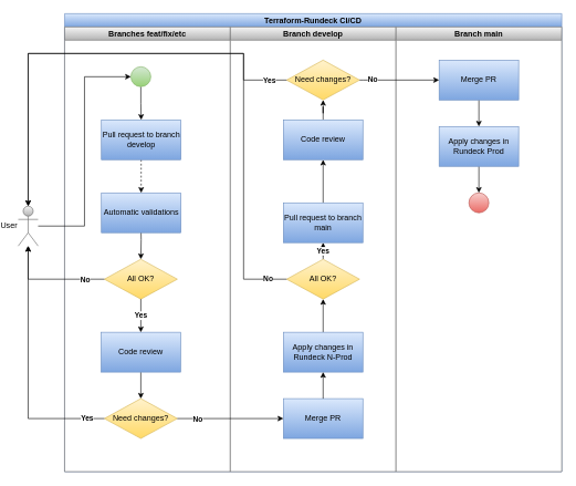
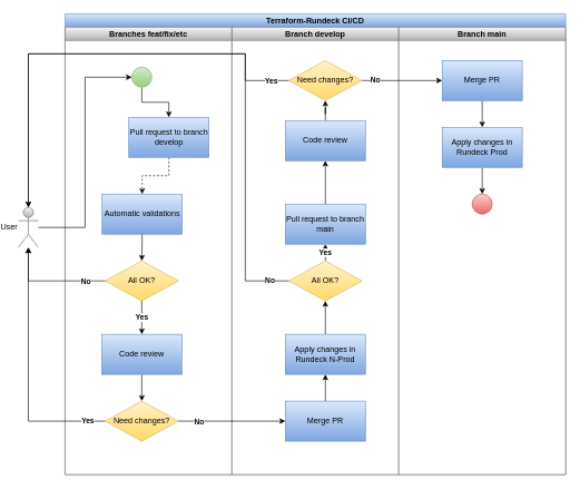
  <mxCell id="0" />
  <mxCell id="1" parent="0" />
  <mxCell id="2" value="Terraform-Rundeck CI/CD" style="swimlane;childLayout=stackLayout;resizeParent=1;resizeParentMax=0;startSize=20;fillColor=#dae8fc;gradientColor=#7ea6e0;strokeColor=#6c8ebf;" parent="1" vertex="1"><mxGeometry x="90" y="20" width="750" height="690" as="geometry" /></mxCell>
  <mxCell id="3" style="edgeStyle=orthogonalEdgeStyle;rounded=0;orthogonalLoop=1;jettySize=auto;html=1;entryX=0;entryY=0.5;entryDx=0;entryDy=0;" parent="2" source="16" target="18" edge="1"><mxGeometry relative="1" as="geometry" /></mxCell>
  <mxCell id="4" value="No" style="edgeLabel;html=1;align=center;verticalAlign=middle;resizable=0;points=[];fontStyle=1" parent="3" vertex="1" connectable="0"><mxGeometry x="-0.792" y="2" relative="1" as="geometry"><mxPoint x="14" y="2" as="offset" /></mxGeometry></mxCell>
  <mxCell id="5" value="Branches feat/fix/etc" style="swimlane;startSize=20;fillColor=#f5f5f5;gradientColor=#b3b3b3;strokeColor=#666666;swimlaneFillColor=default;" parent="2" vertex="1"><mxGeometry y="20" width="250" height="670" as="geometry"><mxRectangle y="20" width="30" height="670" as="alternateBounds" /></mxGeometry></mxCell>
  <mxCell id="6" style="edgeStyle=orthogonalEdgeStyle;rounded=0;orthogonalLoop=1;jettySize=auto;html=1;" parent="5" source="7" target="15" edge="1"><mxGeometry relative="1" as="geometry" /></mxCell>
  <mxCell id="7" value="" style="ellipse;whiteSpace=wrap;html=1;aspect=fixed;fillColor=#d5e8d4;gradientColor=#97d077;strokeColor=#82b366;" parent="5" vertex="1"><mxGeometry x="100" y="60" width="30" height="30" as="geometry" /></mxCell>
  <mxCell id="8" style="edgeStyle=orthogonalEdgeStyle;rounded=0;orthogonalLoop=1;jettySize=auto;html=1;" parent="5" target="9" edge="1"><mxGeometry relative="1" as="geometry"><mxPoint x="115" y="290" as="sourcePoint" /></mxGeometry></mxCell>
  <mxCell id="9" value="All OK?" style="rhombus;whiteSpace=wrap;html=1;fillColor=#fff2cc;gradientColor=#ffd966;strokeColor=#d6b656;" parent="5" vertex="1"><mxGeometry x="60" y="350" width="110" height="60" as="geometry" /></mxCell>
  <mxCell id="10" style="edgeStyle=orthogonalEdgeStyle;rounded=0;orthogonalLoop=1;jettySize=auto;html=1;" parent="5" source="11" target="16" edge="1"><mxGeometry relative="1" as="geometry" /></mxCell>
  <mxCell id="11" value="Code review" style="whiteSpace=wrap;html=1;fillColor=#dae8fc;gradientColor=#7ea6e0;strokeColor=#6c8ebf;" parent="5" vertex="1"><mxGeometry x="55" y="460" width="120" height="60" as="geometry" /></mxCell>
  <mxCell id="12" value="Yes" style="edgeStyle=orthogonalEdgeStyle;rounded=0;orthogonalLoop=1;jettySize=auto;html=1;fontStyle=1" parent="5" source="9" target="11" edge="1"><mxGeometry relative="1" as="geometry" /></mxCell>
  <mxCell id="13" value="Automatic validations" style="whiteSpace=wrap;html=1;fillColor=#dae8fc;gradientColor=#7ea6e0;strokeColor=#6c8ebf;" parent="5" vertex="1"><mxGeometry x="55.5" y="250" width="120" height="60" as="geometry" /></mxCell>
  <mxCell id="14" style="edgeStyle=orthogonalEdgeStyle;rounded=0;orthogonalLoop=1;jettySize=auto;html=1;dashed=1;" parent="5" source="15" target="13" edge="1"><mxGeometry relative="1" as="geometry" /></mxCell>
- <mxCell id="15" value="Pull request to branch develop" style="whiteSpace=wrap;html=1;fillColor=#dae8fc;gradientColor=#7ea6e0;strokeColor=#6c8ebf;" parent="5" vertex="1"><mxGeometry x="55.5" y="140" width="120" height="60" as="geometry" /></mxCell>
+ <mxCell id="15" value="Pull request to branch develop" style="whiteSpace=wrap;html=1;fillColor=#dae8fc;gradientColor=#7ea6e0;strokeColor=#6c8ebf;" parent="5" vertex="1"><mxGeometry x="95.5" y="135" width="120" height="60" as="geometry" /></mxCell>
  <mxCell id="16" value="Need changes?" style="rhombus;whiteSpace=wrap;html=1;fillColor=#fff2cc;gradientColor=#ffd966;strokeColor=#d6b656;" parent="5" vertex="1"><mxGeometry x="60" y="560" width="110" height="60" as="geometry" /></mxCell>
  <mxCell id="17" value="Branch develop" style="swimlane;startSize=20;fillColor=#f5f5f5;gradientColor=#b3b3b3;strokeColor=#666666;swimlaneFillColor=default;" parent="2" vertex="1"><mxGeometry x="250" y="20" width="250" height="670" as="geometry" /></mxCell>
  <mxCell id="18" value="Merge PR" style="whiteSpace=wrap;html=1;fillColor=#dae8fc;gradientColor=#7ea6e0;strokeColor=#6c8ebf;" parent="17" vertex="1"><mxGeometry x="80" y="560" width="120" height="60" as="geometry" /></mxCell>
  <mxCell id="19" style="edgeStyle=orthogonalEdgeStyle;rounded=0;orthogonalLoop=1;jettySize=auto;html=1;" parent="17" source="20" target="23" edge="1"><mxGeometry relative="1" as="geometry" /></mxCell>
  <mxCell id="20" value="Apply changes in Rundeck N-Prod" style="whiteSpace=wrap;html=1;fillColor=#dae8fc;gradientColor=#7ea6e0;strokeColor=#6c8ebf;" parent="17" vertex="1"><mxGeometry x="80" y="460" width="120" height="60" as="geometry" /></mxCell>
  <mxCell id="21" value="" style="edgeStyle=orthogonalEdgeStyle;rounded=0;orthogonalLoop=1;jettySize=auto;html=1;" parent="17" source="18" target="20" edge="1"><mxGeometry relative="1" as="geometry" /></mxCell>
  <mxCell id="22" value="Yes" style="edgeStyle=orthogonalEdgeStyle;rounded=0;orthogonalLoop=1;jettySize=auto;html=1;entryX=0.5;entryY=1;entryDx=0;entryDy=0;fontStyle=1" parent="17" source="23" target="25" edge="1"><mxGeometry relative="1" as="geometry" /></mxCell>
  <mxCell id="23" value="All OK?" style="rhombus;whiteSpace=wrap;html=1;fillColor=#fff2cc;gradientColor=#ffd966;strokeColor=#d6b656;" parent="17" vertex="1"><mxGeometry x="85" y="350" width="110" height="60" as="geometry" /></mxCell>
  <mxCell id="24" style="edgeStyle=orthogonalEdgeStyle;rounded=0;orthogonalLoop=1;jettySize=auto;html=1;entryX=0.5;entryY=1;entryDx=0;entryDy=0;" parent="17" source="25" target="27" edge="1"><mxGeometry relative="1" as="geometry" /></mxCell>
  <mxCell id="25" value="Pull request to branch main" style="whiteSpace=wrap;html=1;fillColor=#dae8fc;gradientColor=#7ea6e0;strokeColor=#6c8ebf;" parent="17" vertex="1"><mxGeometry x="80" y="265" width="120" height="60" as="geometry" /></mxCell>
  <mxCell id="26" style="edgeStyle=orthogonalEdgeStyle;rounded=0;orthogonalLoop=1;jettySize=auto;html=1;" parent="17" source="27" target="28" edge="1"><mxGeometry relative="1" as="geometry" /></mxCell>
  <mxCell id="27" value="Code review" style="whiteSpace=wrap;html=1;fillColor=#dae8fc;gradientColor=#7ea6e0;strokeColor=#6c8ebf;" parent="17" vertex="1"><mxGeometry x="80" y="140" width="120" height="60" as="geometry" /></mxCell>
  <mxCell id="28" value="Need changes?" style="rhombus;whiteSpace=wrap;html=1;fillColor=#fff2cc;gradientColor=#ffd966;strokeColor=#d6b656;" parent="17" vertex="1"><mxGeometry x="85" y="50" width="110" height="60" as="geometry" /></mxCell>
  <mxCell id="29" value="Branch main" style="swimlane;startSize=20;fillColor=#f5f5f5;gradientColor=#b3b3b3;strokeColor=#666666;swimlaneFillColor=default;" parent="2" vertex="1"><mxGeometry x="500" y="20" width="250" height="670" as="geometry" /></mxCell>
  <mxCell id="30" style="edgeStyle=orthogonalEdgeStyle;rounded=0;orthogonalLoop=1;jettySize=auto;html=1;entryX=0.5;entryY=0;entryDx=0;entryDy=0;" parent="29" source="31" target="33" edge="1"><mxGeometry relative="1" as="geometry" /></mxCell>
  <mxCell id="31" value="Merge PR" style="whiteSpace=wrap;html=1;fillColor=#dae8fc;gradientColor=#7ea6e0;strokeColor=#6c8ebf;" parent="29" vertex="1"><mxGeometry x="65" y="50" width="120" height="60" as="geometry" /></mxCell>
  <mxCell id="32" style="edgeStyle=orthogonalEdgeStyle;rounded=0;orthogonalLoop=1;jettySize=auto;html=1;" parent="29" source="33" target="34" edge="1"><mxGeometry relative="1" as="geometry" /></mxCell>
  <mxCell id="33" value="Apply changes in Rundeck Prod" style="whiteSpace=wrap;html=1;fillColor=#dae8fc;gradientColor=#7ea6e0;strokeColor=#6c8ebf;" parent="29" vertex="1"><mxGeometry x="65" y="150" width="120" height="60" as="geometry" /></mxCell>
  <mxCell id="34" value="" style="ellipse;whiteSpace=wrap;html=1;aspect=fixed;fillColor=#f8cecc;gradientColor=#ea6b66;strokeColor=#b85450;" parent="29" vertex="1"><mxGeometry x="110" y="250" width="30" height="30" as="geometry" /></mxCell>
  <mxCell id="35" value="No" style="edgeStyle=orthogonalEdgeStyle;rounded=0;orthogonalLoop=1;jettySize=auto;html=1;fontStyle=1" parent="2" source="28" target="31" edge="1"><mxGeometry x="-0.661" relative="1" as="geometry"><Array as="points"><mxPoint x="450" y="100" /><mxPoint x="450" y="100" /></Array><mxPoint as="offset" /></mxGeometry></mxCell>
  <mxCell id="36" style="edgeStyle=orthogonalEdgeStyle;rounded=0;orthogonalLoop=1;jettySize=auto;html=1;" edge="1" parent="2" source="16" target="18"><mxGeometry relative="1" as="geometry" /></mxCell>
  <mxCell id="37" value="No" style="edgeLabel;html=1;align=center;verticalAlign=middle;resizable=0;points=[];fontStyle=1" vertex="1" connectable="0" parent="36"><mxGeometry x="-0.725" y="-3" relative="1" as="geometry"><mxPoint x="8" y="-3" as="offset" /></mxGeometry></mxCell>
  <mxCell id="38" style="edgeStyle=orthogonalEdgeStyle;rounded=0;orthogonalLoop=1;jettySize=auto;html=1;entryX=0;entryY=0.5;entryDx=0;entryDy=0;" parent="1" source="46" target="7" edge="1"><mxGeometry relative="1" as="geometry" /></mxCell>
  <mxCell id="39" style="edgeStyle=orthogonalEdgeStyle;rounded=0;orthogonalLoop=1;jettySize=auto;html=1;" parent="1" source="16" target="46" edge="1"><mxGeometry relative="1" as="geometry" /></mxCell>
  <mxCell id="40" value="Yes" style="edgeLabel;html=1;align=center;verticalAlign=middle;resizable=0;points=[];fontStyle=1" parent="39" vertex="1" connectable="0"><mxGeometry x="-0.857" y="-1" relative="1" as="geometry"><mxPoint as="offset" /></mxGeometry></mxCell>
  <mxCell id="41" style="edgeStyle=orthogonalEdgeStyle;rounded=0;orthogonalLoop=1;jettySize=auto;html=1;" parent="1" source="9" target="46" edge="1"><mxGeometry relative="1" as="geometry" /></mxCell>
  <mxCell id="42" value="No" style="edgeLabel;html=1;align=center;verticalAlign=middle;resizable=0;points=[];fontStyle=1" parent="41" vertex="1" connectable="0"><mxGeometry x="-0.639" y="1" relative="1" as="geometry"><mxPoint y="-1" as="offset" /></mxGeometry></mxCell>
  <mxCell id="43" style="edgeStyle=orthogonalEdgeStyle;rounded=0;orthogonalLoop=1;jettySize=auto;html=1;" parent="1" source="28" target="46" edge="1"><mxGeometry relative="1" as="geometry"><Array as="points"><mxPoint x="360" y="120" /><mxPoint x="360" y="80" /><mxPoint x="35" y="80" /></Array></mxGeometry></mxCell>
  <mxCell id="44" value="Yes" style="edgeLabel;html=1;align=center;verticalAlign=middle;resizable=0;points=[];fontStyle=1" parent="43" vertex="1" connectable="0"><mxGeometry x="-0.653" y="-2" relative="1" as="geometry"><mxPoint x="48" y="42" as="offset" /></mxGeometry></mxCell>
  <mxCell id="45" value="No" style="edgeStyle=orthogonalEdgeStyle;rounded=0;orthogonalLoop=1;jettySize=auto;html=1;entryX=0.5;entryY=0;entryDx=0;entryDy=0;entryPerimeter=0;fontStyle=1" parent="1" source="23" target="46" edge="1"><mxGeometry x="-0.941" relative="1" as="geometry"><Array as="points"><mxPoint x="360" y="420" /><mxPoint x="360" y="80" /><mxPoint x="35" y="80" /></Array><mxPoint as="offset" /></mxGeometry></mxCell>
  <mxCell id="46" value="User&lt;br&gt;" style="shape=umlActor;verticalLabelPosition=middle;verticalAlign=middle;html=1;outlineConnect=0;fontStyle=0;labelPosition=left;align=right;fillColor=#f5f5f5;gradientColor=#b3b3b3;strokeColor=#666666;" parent="1" vertex="1"><mxGeometry x="20" y="310" width="30" height="60" as="geometry" /></mxCell>
